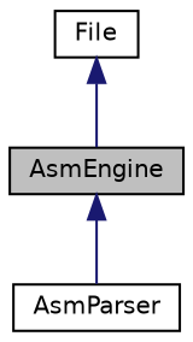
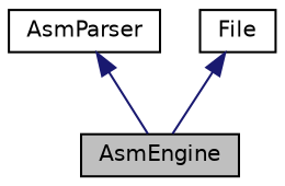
  digraph {
    node [color=black fillcolor=white fontname=Helvetica fontsize=10 shape=record style=filled]
    edge [color=midnightblue dir=back fontname=Helvetica fontsize=10 labelfontname=Helvetica labelfontsize=10 style=solid]
    n1 [fillcolor=grey75 fontcolor=black height=0.2 label=AsmEngine width=0.4]
    n2 [height=0.2 label=AsmParser width=0.4]
    n3 [height=0.2 label=File width=0.4]
-   n1 -> n2
+   n2 -> n1
    n3 -> n1
  }
